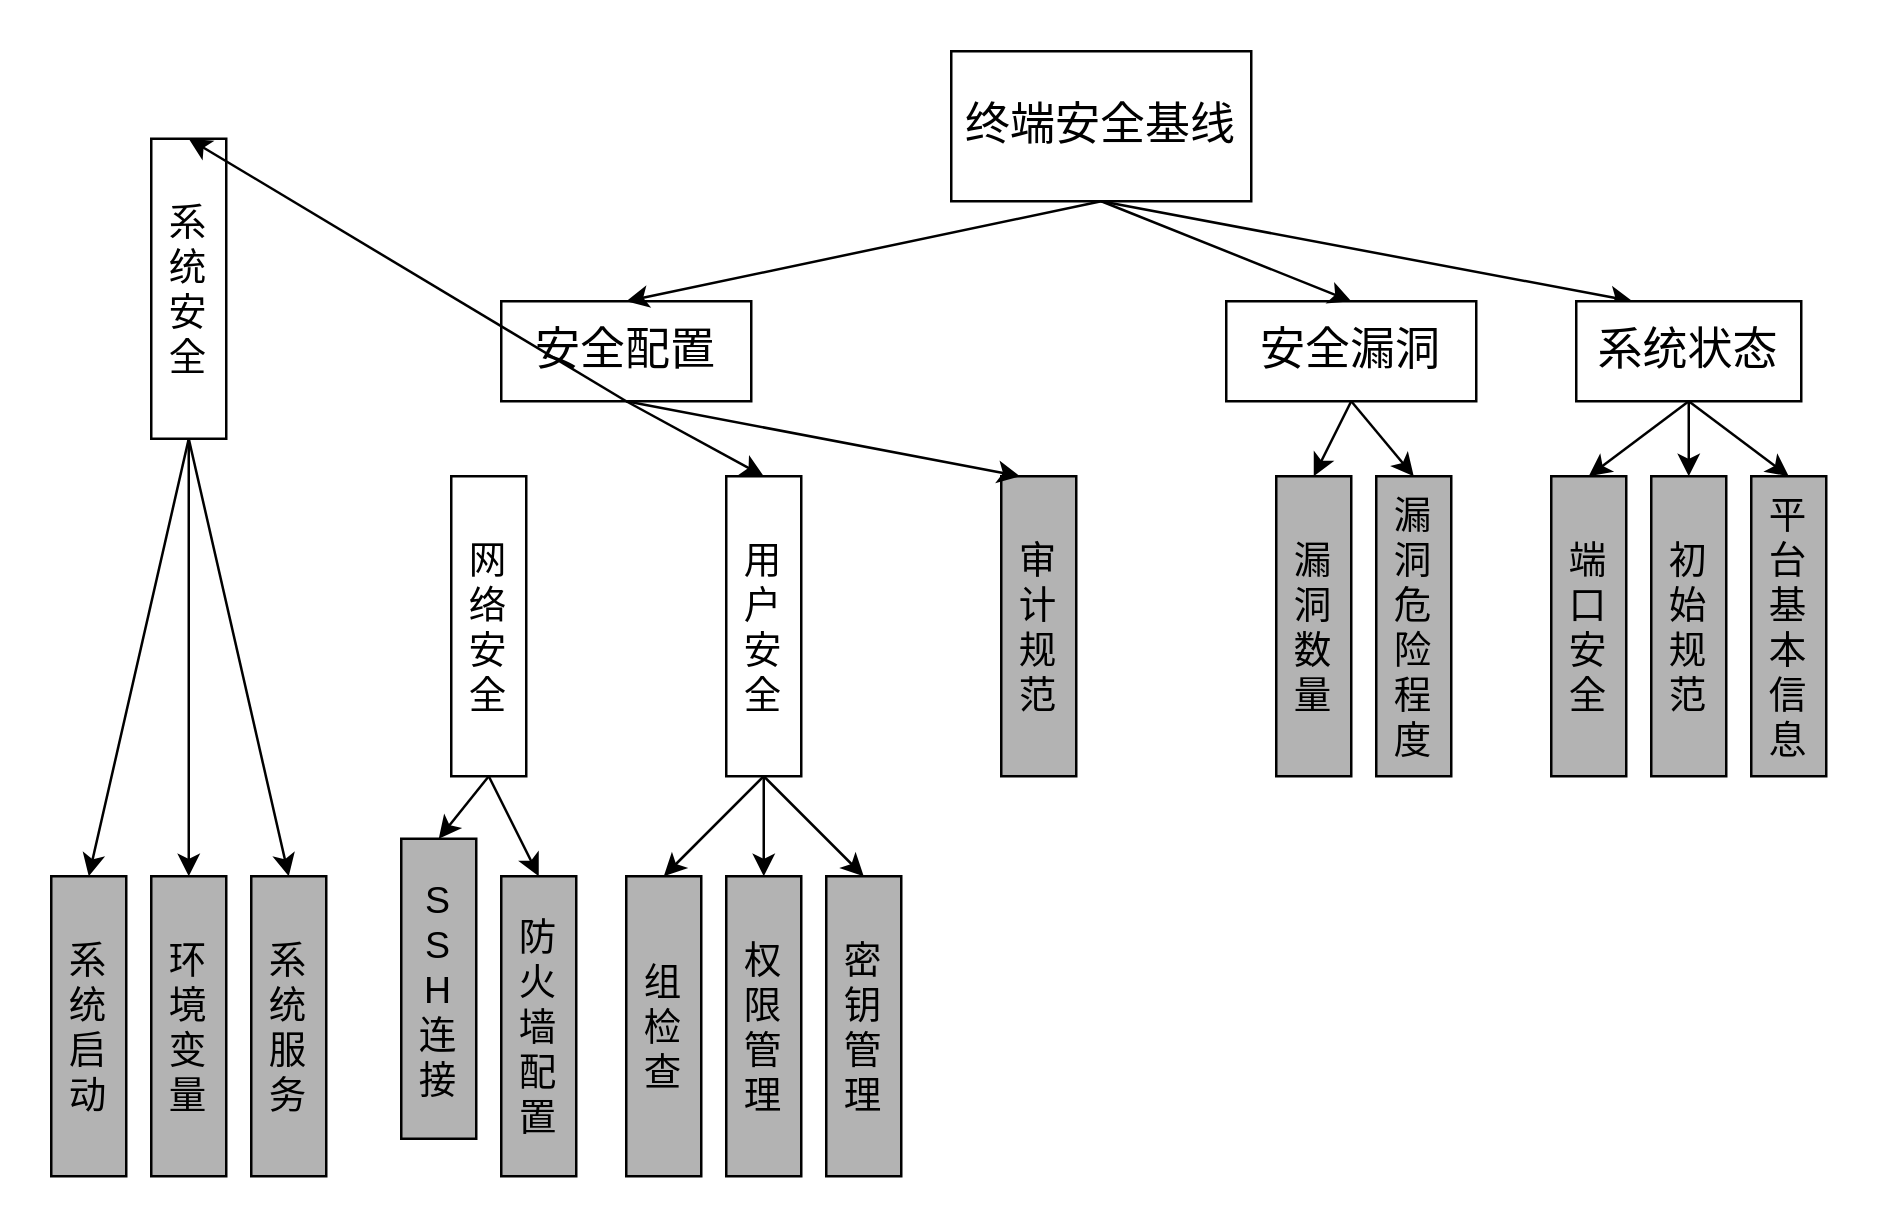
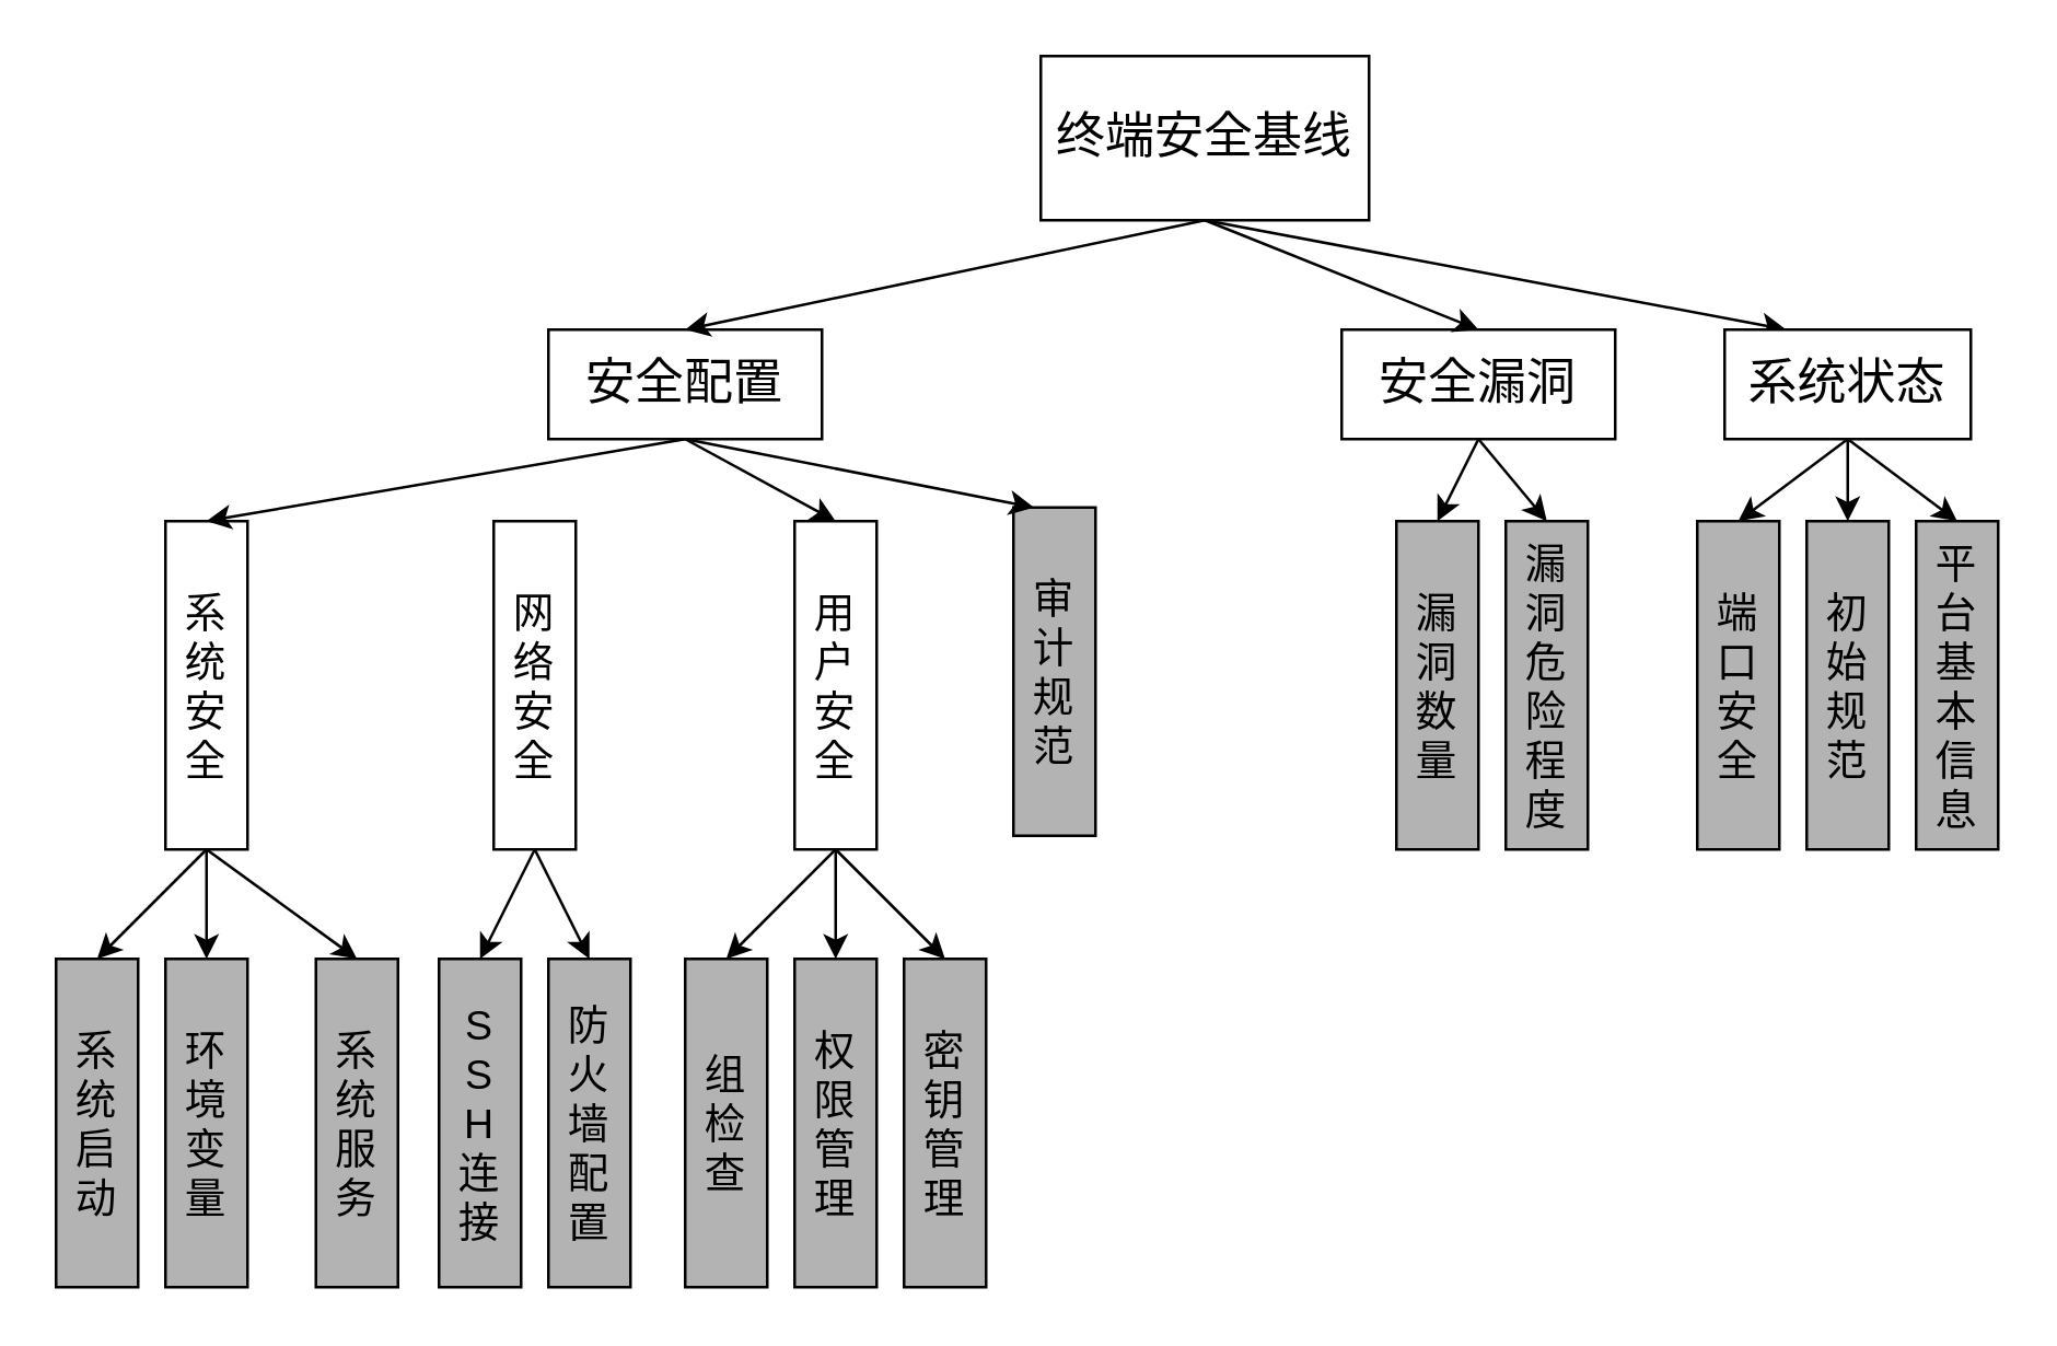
  <mxCell id="0" />
  <mxCell id="1" parent="0" />
  <mxCell id="2" value="&lt;font style=&quot;font-size: 18px;&quot;&gt;终端安全基线&lt;/font&gt;" style="rounded=0;whiteSpace=wrap;html=1;" vertex="1" parent="1"><mxGeometry x="380" y="20" width="120" height="60" as="geometry" /></mxCell>
  <mxCell id="3" value="&lt;font style=&quot;font-size: 18px;&quot;&gt;安全配置&lt;/font&gt;" style="rounded=0;whiteSpace=wrap;html=1;" vertex="1" parent="1"><mxGeometry x="200" y="120" width="100" height="40" as="geometry" /></mxCell>
  <mxCell id="4" value="&lt;font style=&quot;font-size: 18px;&quot;&gt;安全漏洞&lt;/font&gt;" style="rounded=0;whiteSpace=wrap;html=1;" vertex="1" parent="1"><mxGeometry x="490" y="120" width="100" height="40" as="geometry" /></mxCell>
  <mxCell id="5" value="" style="endArrow=classic;html=1;rounded=0;exitX=0.5;exitY=1;exitDx=0;exitDy=0;entryX=0.5;entryY=0;entryDx=0;entryDy=0;" edge="1" parent="1" source="2" target="3"><mxGeometry width="50" height="50" relative="1" as="geometry"><mxPoint x="-80" y="270" as="sourcePoint" /><mxPoint x="-30" y="220" as="targetPoint" /></mxGeometry></mxCell>
  <mxCell id="6" value="" style="endArrow=classic;html=1;rounded=0;exitX=0.5;exitY=1;exitDx=0;exitDy=0;entryX=0.5;entryY=0;entryDx=0;entryDy=0;" edge="1" parent="1" source="2" target="4"><mxGeometry width="50" height="50" relative="1" as="geometry"><mxPoint x="-50" y="280" as="sourcePoint" /><mxPoint x="0" y="230" as="targetPoint" /></mxGeometry></mxCell>
  <mxCell id="7" value="" style="endArrow=classic;html=1;rounded=0;exitX=0.5;exitY=1;exitDx=0;exitDy=0;entryX=0.25;entryY=0;entryDx=0;entryDy=0;" edge="1" parent="1" source="2" target="8"><mxGeometry width="50" height="50" relative="1" as="geometry"><mxPoint x="-10" y="270" as="sourcePoint" /><mxPoint x="610" y="150" as="targetPoint" /></mxGeometry></mxCell>
  <mxCell id="8" value="&lt;font style=&quot;font-size: 18px;&quot;&gt;系统状态&lt;/font&gt;" style="rounded=0;whiteSpace=wrap;html=1;" vertex="1" parent="1"><mxGeometry x="630" y="120" width="90" height="40" as="geometry" /></mxCell>
- <mxCell id="9" value="&lt;font style=&quot;font-size: 15px;&quot;&gt;系统安全&lt;/font&gt;" style="rounded=0;whiteSpace=wrap;html=1;" vertex="1" parent="1"><mxGeometry x="60" y="55" width="30" height="120" as="geometry" /></mxCell>
+ <mxCell id="9" value="&lt;font style=&quot;font-size: 15px;&quot;&gt;系统安全&lt;/font&gt;" style="rounded=0;whiteSpace=wrap;html=1;" vertex="1" parent="1"><mxGeometry x="60" y="190" width="30" height="120" as="geometry" /></mxCell>
  <mxCell id="10" value="&lt;font style=&quot;font-size: 15px;&quot;&gt;网络安全&lt;/font&gt;" style="rounded=0;whiteSpace=wrap;html=1;" vertex="1" parent="1"><mxGeometry x="180" y="190" width="30" height="120" as="geometry" /></mxCell>
  <mxCell id="11" value="&lt;font style=&quot;font-size: 15px;&quot;&gt;端口安全&lt;/font&gt;" style="rounded=0;whiteSpace=wrap;html=1;fillColor=#B3B3B3;" vertex="1" parent="1"><mxGeometry x="620" y="190" width="30" height="120" as="geometry" /></mxCell>
  <mxCell id="12" value="&lt;font style=&quot;font-size: 15px;&quot;&gt;漏洞数量&lt;/font&gt;" style="rounded=0;whiteSpace=wrap;html=1;fillColor=#B3B3B3;" vertex="1" parent="1"><mxGeometry x="510" y="190" width="30" height="120" as="geometry" /></mxCell>
  <mxCell id="13" value="&lt;span style=&quot;font-size: 15px;&quot;&gt;漏洞危险程度&lt;/span&gt;" style="rounded=0;whiteSpace=wrap;html=1;fillColor=#B3B3B3;" vertex="1" parent="1"><mxGeometry x="550" y="190" width="30" height="120" as="geometry" /></mxCell>
  <mxCell id="14" value="&lt;font style=&quot;font-size: 15px;&quot;&gt;用户安全&lt;/font&gt;" style="rounded=0;whiteSpace=wrap;html=1;" vertex="1" parent="1"><mxGeometry x="290" y="190" width="30" height="120" as="geometry" /></mxCell>
  <mxCell id="15" value="&lt;font style=&quot;font-size: 15px;&quot;&gt;初始规范&lt;/font&gt;" style="rounded=0;whiteSpace=wrap;html=1;fillColor=#B3B3B3;" vertex="1" parent="1"><mxGeometry x="660" y="190" width="30" height="120" as="geometry" /></mxCell>
- <mxCell id="16" value="&lt;span style=&quot;font-size: 15px;&quot;&gt;审计规范&lt;/span&gt;" style="rounded=0;whiteSpace=wrap;html=1;fillColor=#B3B3B3;" vertex="1" parent="1"><mxGeometry x="400" y="190" width="30" height="120" as="geometry" /></mxCell>
+ <mxCell id="16" value="&lt;span style=&quot;font-size: 15px;&quot;&gt;审计规范&lt;/span&gt;" style="rounded=0;whiteSpace=wrap;html=1;fillColor=#B3B3B3;" vertex="1" parent="1"><mxGeometry x="370" y="185" width="30" height="120" as="geometry" /></mxCell>
  <mxCell id="17" value="&lt;font style=&quot;font-size: 15px;&quot;&gt;系统启动&lt;/font&gt;" style="rounded=0;whiteSpace=wrap;html=1;fillColor=#B3B3B3;" vertex="1" parent="1"><mxGeometry x="20" y="350" width="30" height="120" as="geometry" /></mxCell>
  <mxCell id="18" value="" style="endArrow=classic;html=1;rounded=0;exitX=0.5;exitY=1;exitDx=0;exitDy=0;entryX=0.5;entryY=0;entryDx=0;entryDy=0;" edge="1" parent="1" source="3" target="9"><mxGeometry width="50" height="50" relative="1" as="geometry"><mxPoint x="-190" y="280" as="sourcePoint" /><mxPoint x="-140" y="230" as="targetPoint" /></mxGeometry></mxCell>
  <mxCell id="19" value="" style="endArrow=classic;html=1;rounded=0;exitX=0.5;exitY=1;exitDx=0;exitDy=0;entryX=0.5;entryY=0;entryDx=0;entryDy=0;" edge="1" parent="1" source="3" target="14"><mxGeometry width="50" height="50" relative="1" as="geometry"><mxPoint x="-170" y="320" as="sourcePoint" /><mxPoint x="-120" y="270" as="targetPoint" /></mxGeometry></mxCell>
  <mxCell id="20" value="" style="endArrow=classic;html=1;rounded=0;exitX=0.5;exitY=1;exitDx=0;exitDy=0;entryX=0.25;entryY=0;entryDx=0;entryDy=0;" edge="1" parent="1" source="3" target="16"><mxGeometry width="50" height="50" relative="1" as="geometry"><mxPoint x="-80" y="310" as="sourcePoint" /><mxPoint x="-30" y="260" as="targetPoint" /></mxGeometry></mxCell>
  <mxCell id="21" value="" style="endArrow=classic;html=1;rounded=0;exitX=0.5;exitY=1;exitDx=0;exitDy=0;entryX=0.5;entryY=0;entryDx=0;entryDy=0;" edge="1" parent="1" source="4" target="12"><mxGeometry width="50" height="50" relative="1" as="geometry"><mxPoint x="-90" y="300" as="sourcePoint" /><mxPoint x="-40" y="250" as="targetPoint" /></mxGeometry></mxCell>
  <mxCell id="22" value="" style="endArrow=classic;html=1;rounded=0;exitX=0.5;exitY=1;exitDx=0;exitDy=0;entryX=0.5;entryY=0;entryDx=0;entryDy=0;" edge="1" parent="1" source="4" target="13"><mxGeometry width="50" height="50" relative="1" as="geometry"><mxPoint x="-70" y="340" as="sourcePoint" /><mxPoint x="-20" y="290" as="targetPoint" /></mxGeometry></mxCell>
  <mxCell id="23" value="" style="endArrow=classic;html=1;rounded=0;exitX=0.5;exitY=1;exitDx=0;exitDy=0;entryX=0.5;entryY=0;entryDx=0;entryDy=0;" edge="1" parent="1" source="8" target="11"><mxGeometry width="50" height="50" relative="1" as="geometry"><mxPoint x="-120" y="340" as="sourcePoint" /><mxPoint x="-70" y="290" as="targetPoint" /></mxGeometry></mxCell>
  <mxCell id="24" value="" style="endArrow=classic;html=1;rounded=0;exitX=0.5;exitY=1;exitDx=0;exitDy=0;entryX=0.5;entryY=0;entryDx=0;entryDy=0;" edge="1" parent="1" source="8" target="15"><mxGeometry width="50" height="50" relative="1" as="geometry"><mxPoint x="-110" y="350" as="sourcePoint" /><mxPoint x="-60" y="300" as="targetPoint" /></mxGeometry></mxCell>
  <mxCell id="25" value="&lt;font style=&quot;font-size: 15px;&quot;&gt;环境变量&lt;/font&gt;" style="rounded=0;whiteSpace=wrap;html=1;fillColor=#B3B3B3;" vertex="1" parent="1"><mxGeometry x="60" y="350" width="30" height="120" as="geometry" /></mxCell>
  <mxCell id="26" value="&lt;font style=&quot;font-size: 15px;&quot;&gt;组检查&lt;/font&gt;" style="rounded=0;whiteSpace=wrap;html=1;fillColor=#B3B3B3;" vertex="1" parent="1"><mxGeometry x="250" y="350" width="30" height="120" as="geometry" /></mxCell>
  <mxCell id="27" value="&lt;font style=&quot;font-size: 15px;&quot;&gt;权限管理&lt;/font&gt;" style="rounded=0;whiteSpace=wrap;html=1;fillColor=#B3B3B3;" vertex="1" parent="1"><mxGeometry x="290" y="350" width="30" height="120" as="geometry" /></mxCell>
- <mxCell id="28" value="&lt;font style=&quot;font-size: 15px;&quot;&gt;S&lt;br&gt;S&lt;br&gt;H&lt;br&gt;连&lt;br&gt;接&lt;/font&gt;" style="rounded=0;whiteSpace=wrap;html=1;fillColor=#B3B3B3;" vertex="1" parent="1"><mxGeometry x="160" y="335" width="30" height="120" as="geometry" /></mxCell>
- <mxCell id="29" value="&lt;font style=&quot;font-size: 15px;&quot;&gt;系统服务&lt;/font&gt;" style="rounded=0;whiteSpace=wrap;html=1;fillColor=#B3B3B3;" vertex="1" parent="1"><mxGeometry x="100" y="350" width="30" height="120" as="geometry" /></mxCell>
+ <mxCell id="28" value="&lt;font style=&quot;font-size: 15px;&quot;&gt;S&lt;br&gt;S&lt;br&gt;H&lt;br&gt;连&lt;br&gt;接&lt;/font&gt;" style="rounded=0;whiteSpace=wrap;html=1;fillColor=#B3B3B3;" vertex="1" parent="1"><mxGeometry x="160" y="350" width="30" height="120" as="geometry" /></mxCell>
+ <mxCell id="29" value="&lt;font style=&quot;font-size: 15px;&quot;&gt;系统服务&lt;/font&gt;" style="rounded=0;whiteSpace=wrap;html=1;fillColor=#B3B3B3;" vertex="1" parent="1"><mxGeometry x="115" y="350" width="30" height="120" as="geometry" /></mxCell>
  <mxCell id="30" value="&lt;span style=&quot;font-size: 15px;&quot;&gt;防火墙配置&lt;/span&gt;" style="rounded=0;whiteSpace=wrap;html=1;fillColor=#B3B3B3;" vertex="1" parent="1"><mxGeometry x="200" y="350" width="30" height="120" as="geometry" /></mxCell>
  <mxCell id="31" value="&lt;font style=&quot;font-size: 15px;&quot;&gt;密钥管理&lt;/font&gt;" style="rounded=0;whiteSpace=wrap;html=1;fillColor=#B3B3B3;" vertex="1" parent="1"><mxGeometry x="330" y="350" width="30" height="120" as="geometry" /></mxCell>
  <mxCell id="32" value="" style="endArrow=classic;html=1;rounded=0;exitX=0.5;exitY=1;exitDx=0;exitDy=0;entryX=0.5;entryY=0;entryDx=0;entryDy=0;" edge="1" parent="1" source="9" target="17"><mxGeometry width="50" height="50" relative="1" as="geometry"><mxPoint x="-180" y="310" as="sourcePoint" /><mxPoint x="-130" y="260" as="targetPoint" /></mxGeometry></mxCell>
  <mxCell id="33" value="" style="endArrow=classic;html=1;rounded=0;exitX=0.5;exitY=1;exitDx=0;exitDy=0;entryX=0.5;entryY=0;entryDx=0;entryDy=0;" edge="1" parent="1" source="9" target="25"><mxGeometry width="50" height="50" relative="1" as="geometry"><mxPoint x="-150" y="310" as="sourcePoint" /><mxPoint x="-100" y="260" as="targetPoint" /></mxGeometry></mxCell>
  <mxCell id="34" value="" style="endArrow=classic;html=1;rounded=0;exitX=0.5;exitY=1;exitDx=0;exitDy=0;entryX=0.5;entryY=0;entryDx=0;entryDy=0;" edge="1" parent="1" source="9" target="29"><mxGeometry width="50" height="50" relative="1" as="geometry"><mxPoint x="-160" y="340" as="sourcePoint" /><mxPoint x="-110" y="290" as="targetPoint" /></mxGeometry></mxCell>
  <mxCell id="35" value="" style="endArrow=classic;html=1;rounded=0;exitX=0.5;exitY=1;exitDx=0;exitDy=0;entryX=0.5;entryY=0;entryDx=0;entryDy=0;" edge="1" parent="1" source="10" target="28"><mxGeometry width="50" height="50" relative="1" as="geometry"><mxPoint x="-170" y="340" as="sourcePoint" /><mxPoint x="-120" y="290" as="targetPoint" /></mxGeometry></mxCell>
  <mxCell id="36" value="" style="endArrow=classic;html=1;rounded=0;exitX=0.5;exitY=1;exitDx=0;exitDy=0;entryX=0.5;entryY=0;entryDx=0;entryDy=0;" edge="1" parent="1" source="10" target="30"><mxGeometry width="50" height="50" relative="1" as="geometry"><mxPoint x="-120" y="330" as="sourcePoint" /><mxPoint x="-70" y="280" as="targetPoint" /></mxGeometry></mxCell>
  <mxCell id="37" value="" style="endArrow=classic;html=1;rounded=0;exitX=0.5;exitY=1;exitDx=0;exitDy=0;entryX=0.5;entryY=0;entryDx=0;entryDy=0;" edge="1" parent="1" source="14" target="26"><mxGeometry width="50" height="50" relative="1" as="geometry"><mxPoint x="-100" y="330" as="sourcePoint" /><mxPoint x="-50" y="280" as="targetPoint" /></mxGeometry></mxCell>
  <mxCell id="38" value="" style="endArrow=classic;html=1;rounded=0;exitX=0.5;exitY=1;exitDx=0;exitDy=0;entryX=0.5;entryY=0;entryDx=0;entryDy=0;" edge="1" parent="1" source="14" target="27"><mxGeometry width="50" height="50" relative="1" as="geometry"><mxPoint x="-180" y="340" as="sourcePoint" /><mxPoint x="-130" y="290" as="targetPoint" /></mxGeometry></mxCell>
  <mxCell id="39" value="" style="endArrow=classic;html=1;rounded=0;exitX=0.5;exitY=1;exitDx=0;exitDy=0;entryX=0.5;entryY=0;entryDx=0;entryDy=0;" edge="1" parent="1" source="14" target="31"><mxGeometry width="50" height="50" relative="1" as="geometry"><mxPoint x="310" y="320" as="sourcePoint" /><mxPoint x="-160" y="280" as="targetPoint" /></mxGeometry></mxCell>
  <mxCell id="40" value="&lt;font style=&quot;font-size: 15px;&quot;&gt;平台基本信息&lt;/font&gt;" style="rounded=0;whiteSpace=wrap;html=1;fillColor=#B3B3B3;" vertex="1" parent="1"><mxGeometry x="700" y="190" width="30" height="120" as="geometry" /></mxCell>
  <mxCell id="41" value="" style="endArrow=classic;html=1;rounded=0;exitX=0.5;exitY=1;exitDx=0;exitDy=0;entryX=0.5;entryY=0;entryDx=0;entryDy=0;" edge="1" parent="1" source="8" target="40"><mxGeometry width="50" height="50" relative="1" as="geometry"><mxPoint x="-140" y="280" as="sourcePoint" /><mxPoint x="-90" y="230" as="targetPoint" /></mxGeometry></mxCell>
